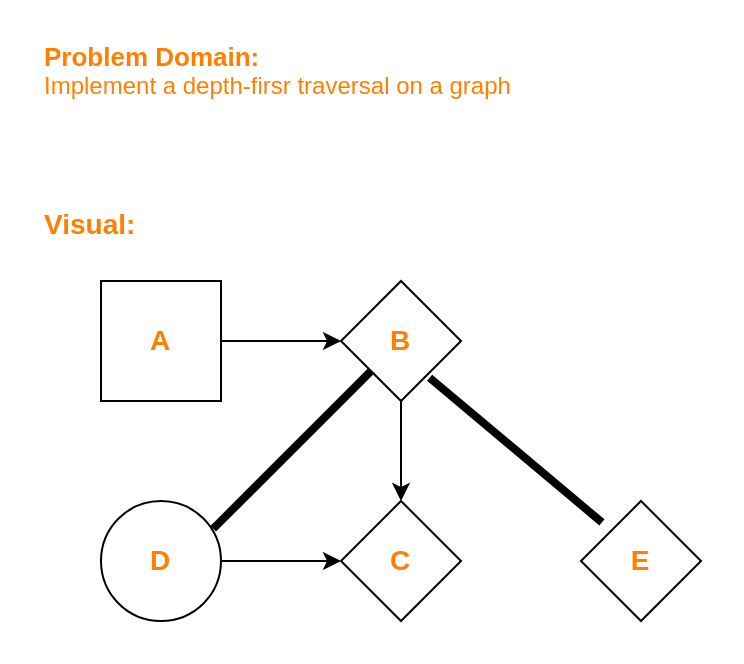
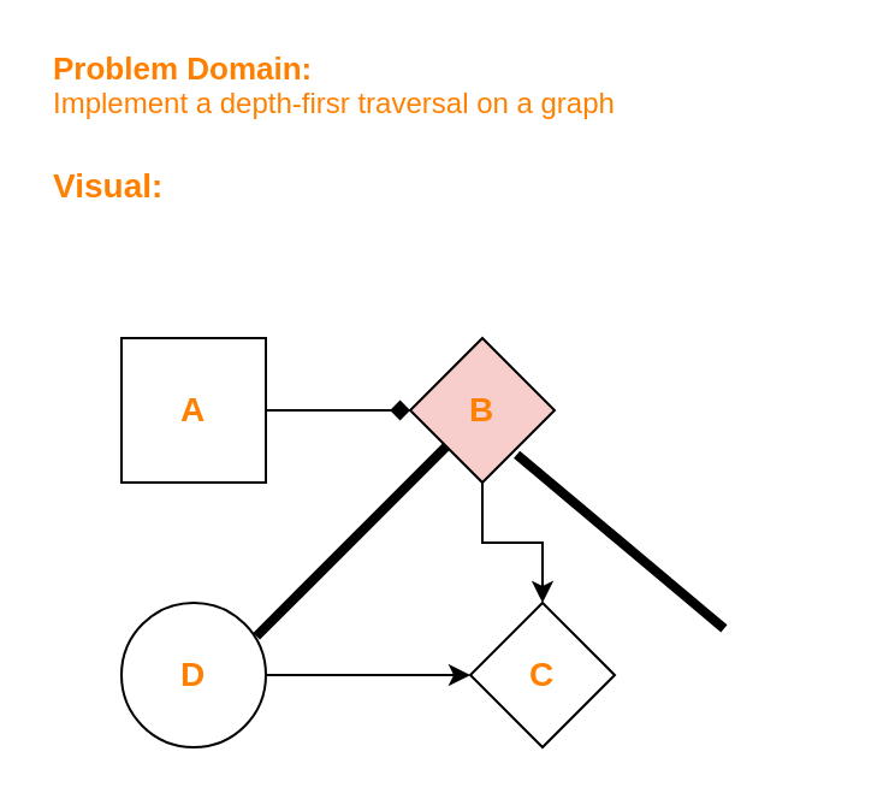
  <mxCell id="0" />
  <mxCell id="1" parent="0" />
  <mxCell id="2" value="&lt;font color=&quot;#ff8000&quot;&gt;&lt;span style=&quot;font-weight: bold ; font-size: 13px&quot;&gt;Problem Domain:&lt;/span&gt;&lt;br&gt;&lt;font style=&quot;font-size: 12px&quot;&gt;Implement a depth-firsr traversal on a graph&lt;/font&gt;&lt;br&gt;&lt;/font&gt;" style="text;html=1;align=left;verticalAlign=middle;resizable=0;points=[];autosize=1;" vertex="1" parent="1"><mxGeometry x="20" y="20" width="250" height="30" as="geometry" /></mxCell>
- <mxCell id="3" value="&lt;b&gt;&lt;font style=&quot;font-size: 14px&quot; color=&quot;#ff8000&quot;&gt;Visual:&lt;br&gt;&lt;br&gt;&lt;/font&gt;&lt;/b&gt;" style="text;html=1;align=left;verticalAlign=middle;resizable=0;points=[];autosize=1;" vertex="1" parent="1"><mxGeometry x="20" y="100" width="60" height="40" as="geometry" /></mxCell>
- <mxCell id="4" value="" style="edgeStyle=orthogonalEdgeStyle;rounded=0;orthogonalLoop=1;jettySize=auto;html=1;" edge="1" parent="1" source="5" target="7"><mxGeometry relative="1" as="geometry" /></mxCell>
+ <mxCell id="3" value="&lt;b&gt;&lt;font style=&quot;font-size: 14px&quot; color=&quot;#ff8000&quot;&gt;Visual:&lt;br&gt;&lt;br&gt;&lt;/font&gt;&lt;/b&gt;" style="text;html=1;align=left;verticalAlign=middle;resizable=0;points=[];autosize=1;" vertex="1" parent="1"><mxGeometry x="20" y="65" width="60" height="40" as="geometry" /></mxCell>
+ <mxCell id="4" value="" style="edgeStyle=orthogonalEdgeStyle;rounded=0;orthogonalLoop=1;jettySize=auto;html=1;endArrow=diamond;" edge="1" parent="1" source="5" target="7"><mxGeometry relative="1" as="geometry" /></mxCell>
  <mxCell id="5" value="&lt;font color=&quot;#ff8000&quot; size=&quot;1&quot;&gt;&lt;b style=&quot;font-size: 14px&quot;&gt;A&lt;/b&gt;&lt;/font&gt;" style="whiteSpace=wrap;html=1;rounded=0;" vertex="1" parent="1"><mxGeometry x="50" y="140" width="60" height="60" as="geometry" /></mxCell>
  <mxCell id="6" value="" style="edgeStyle=orthogonalEdgeStyle;rounded=0;orthogonalLoop=1;jettySize=auto;html=1;" edge="1" parent="1" source="7" target="8"><mxGeometry relative="1" as="geometry" /></mxCell>
- <mxCell id="7" value="&lt;b style=&quot;font-size: 14px&quot;&gt;&lt;font color=&quot;#ff8000&quot;&gt;B&lt;/font&gt;&lt;/b&gt;" style="rhombus;whiteSpace=wrap;html=1;" vertex="1" parent="1"><mxGeometry x="170" y="140" width="60" height="60" as="geometry" /></mxCell>
- <mxCell id="8" value="&lt;b&gt;&lt;font style=&quot;font-size: 14px&quot; color=&quot;#ff8000&quot;&gt;C&lt;/font&gt;&lt;/b&gt;" style="rhombus;whiteSpace=wrap;html=1;" vertex="1" parent="1"><mxGeometry x="170" y="250" width="60" height="60" as="geometry" /></mxCell>
+ <mxCell id="7" value="&lt;b style=&quot;font-size: 14px&quot;&gt;&lt;font color=&quot;#ff8000&quot;&gt;B&lt;/font&gt;&lt;/b&gt;" style="rhombus;whiteSpace=wrap;html=1;fillColor=#f8cecc;" vertex="1" parent="1"><mxGeometry x="170" y="140" width="60" height="60" as="geometry" /></mxCell>
+ <mxCell id="8" value="&lt;b&gt;&lt;font style=&quot;font-size: 14px&quot; color=&quot;#ff8000&quot;&gt;C&lt;/font&gt;&lt;/b&gt;" style="rhombus;whiteSpace=wrap;html=1;" vertex="1" parent="1"><mxGeometry x="195" y="250" width="60" height="60" as="geometry" /></mxCell>
  <mxCell id="9" value="" style="edgeStyle=orthogonalEdgeStyle;rounded=0;orthogonalLoop=1;jettySize=auto;html=1;" edge="1" parent="1" source="10" target="8"><mxGeometry relative="1" as="geometry" /></mxCell>
  <mxCell id="10" value="&lt;font style=&quot;font-size: 14px&quot; color=&quot;#ff8000&quot;&gt;&lt;b&gt;D&lt;/b&gt;&lt;/font&gt;" style="ellipse;whiteSpace=wrap;html=1;" vertex="1" parent="1"><mxGeometry x="50" y="250" width="60" height="60" as="geometry" /></mxCell>
- <mxCell id="11" value="&lt;b&gt;&lt;font style=&quot;font-size: 14px&quot; color=&quot;#ff8000&quot;&gt;E&lt;/font&gt;&lt;/b&gt;" style="rhombus;whiteSpace=wrap;html=1;" vertex="1" parent="1"><mxGeometry x="290" y="250" width="60" height="60" as="geometry" /></mxCell>
  <mxCell id="12" value="" style="line;strokeWidth=4;html=1;perimeter=backbonePerimeter;points=[];outlineConnect=0;rotation=-45;" vertex="1" parent="1"><mxGeometry x="89.8" y="219.53" width="111.34" height="10" as="geometry" /></mxCell>
  <mxCell id="13" value="" style="line;strokeWidth=4;html=1;perimeter=backbonePerimeter;points=[];outlineConnect=0;rotation=-140;" vertex="1" parent="1"><mxGeometry x="201.14" y="219.53" width="112.48" height="10" as="geometry" /></mxCell>
